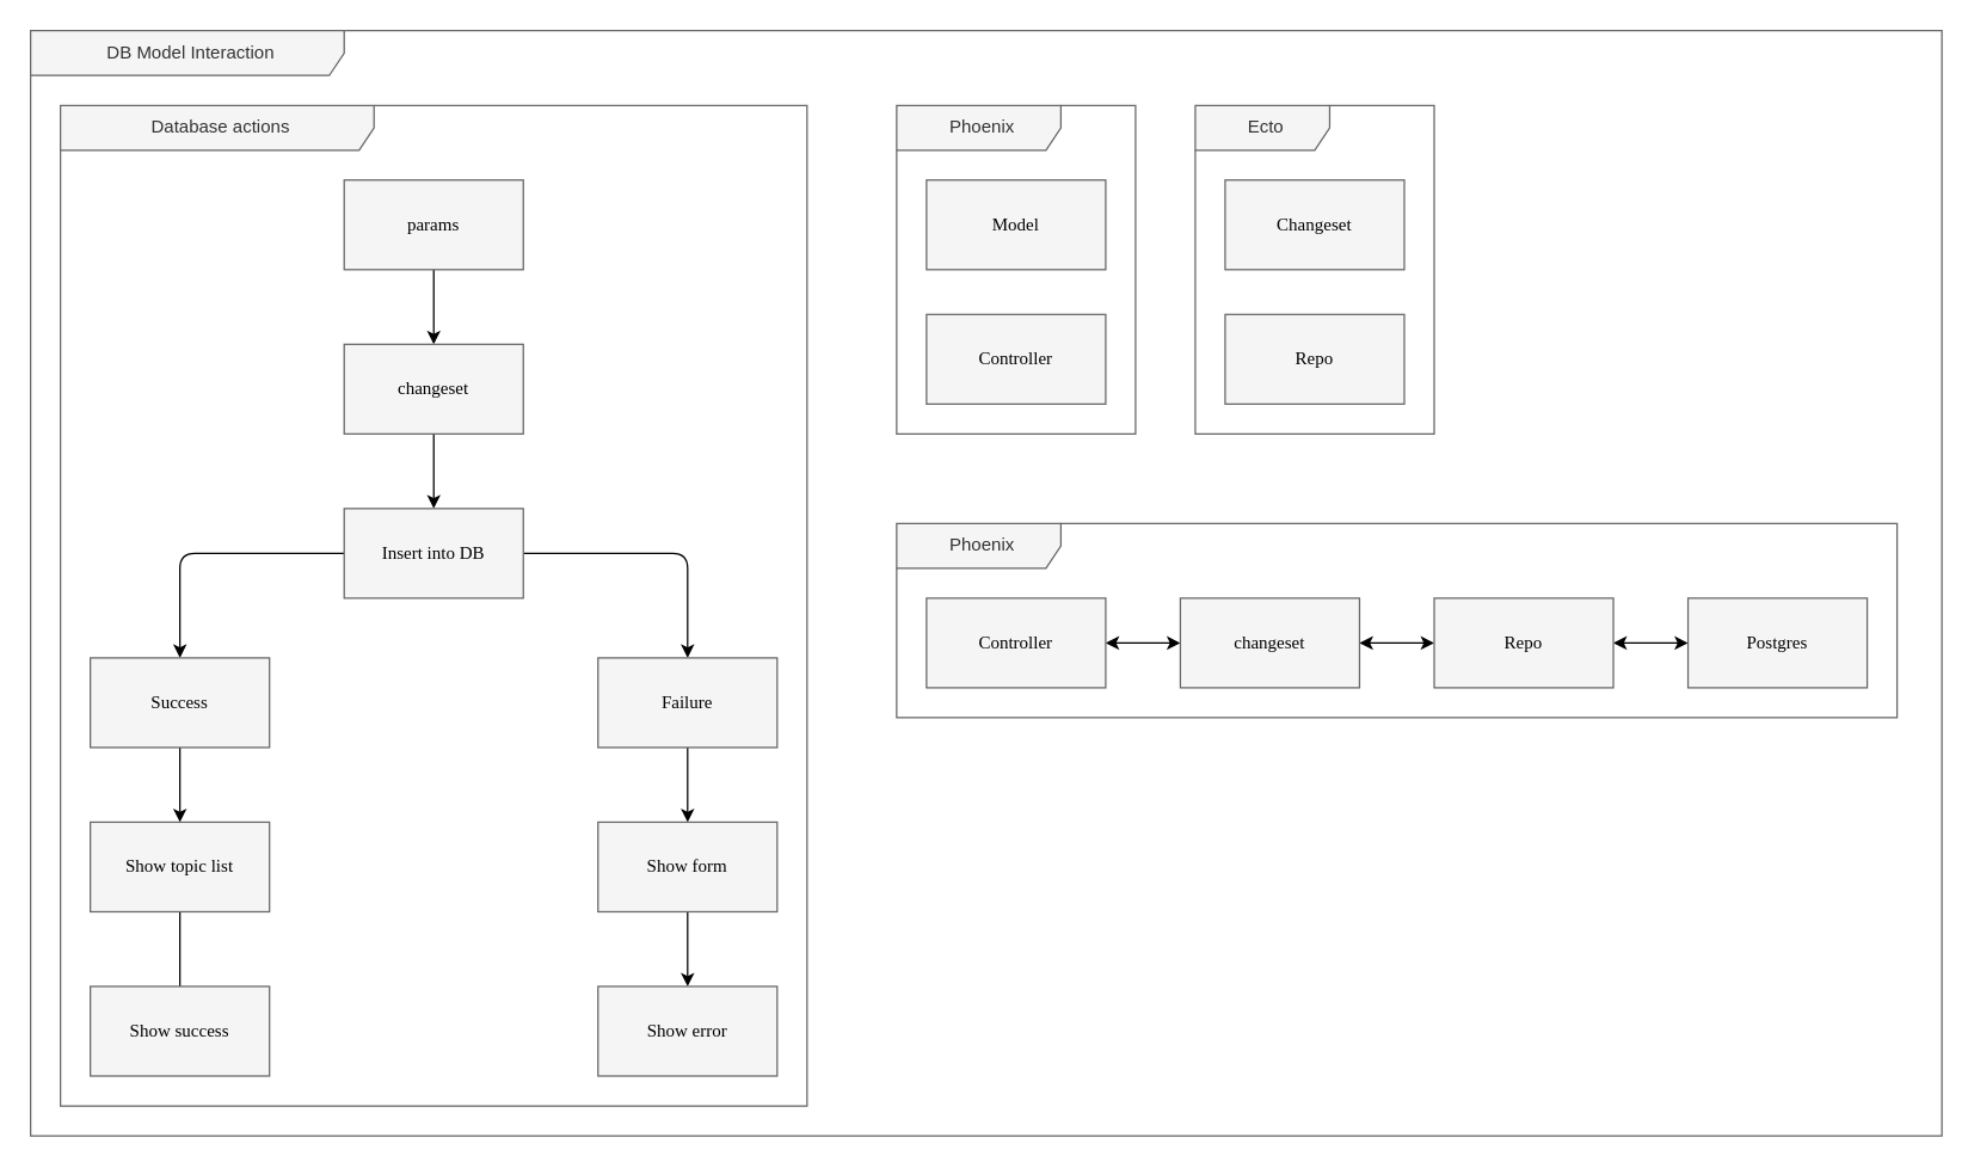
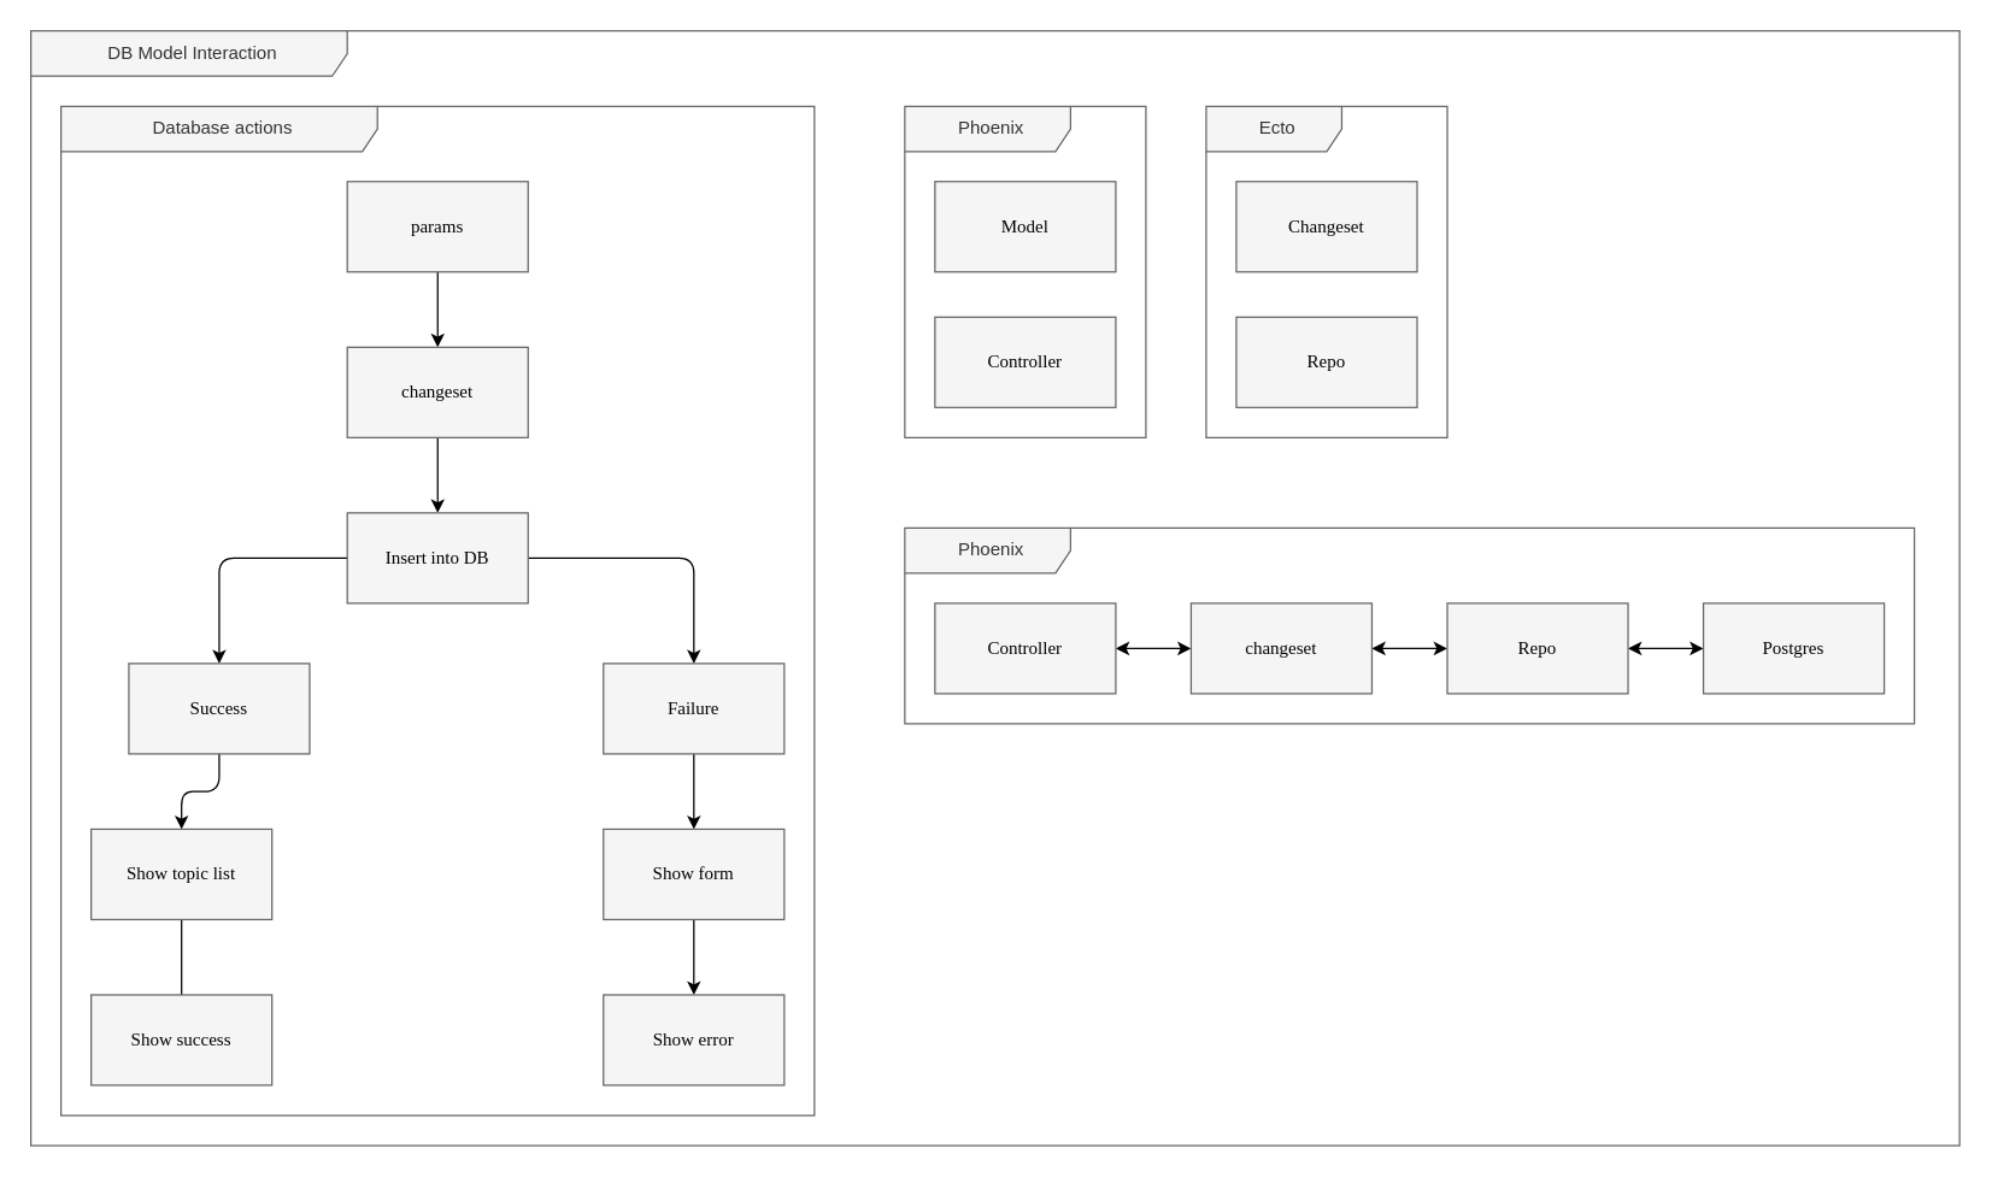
  <mxCell id="0" />
  <mxCell id="1" parent="0" />
  <mxCell id="2" value="DB Model Interaction" style="shape=umlFrame;whiteSpace=wrap;html=1;width=210;height=30;boundedLbl=1;verticalAlign=middle;align=center;spacingLeft=5;rounded=0;sketch=0;fontColor=#333333;strokeColor=#666666;fillColor=#f5f5f5;" vertex="1" parent="1"><mxGeometry x="20" y="20" width="1280" height="740" as="geometry" /></mxCell>
  <mxCell id="3" value="Phoenix" style="shape=umlFrame;whiteSpace=wrap;html=1;width=110;height=30;boundedLbl=1;verticalAlign=middle;align=center;spacingLeft=5;rounded=0;sketch=0;fontColor=#333333;strokeColor=#666666;fillColor=#f5f5f5;" vertex="1" parent="1"><mxGeometry x="600" y="350" width="670" height="130" as="geometry" /></mxCell>
  <mxCell id="4" value="Ecto" style="shape=umlFrame;whiteSpace=wrap;html=1;width=90;height=30;boundedLbl=1;verticalAlign=middle;align=center;spacingLeft=5;rounded=0;sketch=0;fontColor=#333333;strokeColor=#666666;fillColor=#f5f5f5;" vertex="1" parent="1"><mxGeometry x="800" y="70" width="160" height="220" as="geometry" /></mxCell>
  <mxCell id="5" value="Phoenix" style="shape=umlFrame;whiteSpace=wrap;html=1;width=110;height=30;boundedLbl=1;verticalAlign=middle;align=center;spacingLeft=5;rounded=0;sketch=0;fontColor=#333333;strokeColor=#666666;fillColor=#f5f5f5;" vertex="1" parent="1"><mxGeometry x="600" y="70" width="160" height="220" as="geometry" /></mxCell>
  <mxCell id="6" value="Database actions" style="shape=umlFrame;whiteSpace=wrap;html=1;width=210;height=30;boundedLbl=1;verticalAlign=middle;align=center;spacingLeft=5;rounded=0;sketch=0;fontColor=#333333;strokeColor=#666666;fillColor=#f5f5f5;" parent="1" vertex="1"><mxGeometry x="40" y="70" width="500" height="670" as="geometry" /></mxCell>
  <mxCell id="7" style="edgeStyle=orthogonalEdgeStyle;rounded=1;orthogonalLoop=1;jettySize=auto;html=1;entryX=0.5;entryY=0;entryDx=0;entryDy=0;strokeColor=#000000;" parent="1" source="8" target="10" edge="1"><mxGeometry relative="1" as="geometry" /></mxCell>
  <mxCell id="8" value="params" style="rounded=0;whiteSpace=wrap;html=1;fillColor=#f5f5f5;strokeColor=#666666;fontColor=#000000;fontFamily=Verdana;" parent="1" vertex="1"><mxGeometry x="230" y="120" width="120" height="60" as="geometry" /></mxCell>
  <mxCell id="9" style="edgeStyle=orthogonalEdgeStyle;rounded=1;orthogonalLoop=1;jettySize=auto;html=1;strokeColor=#000000;" parent="1" source="10" target="13" edge="1"><mxGeometry relative="1" as="geometry" /></mxCell>
  <mxCell id="10" value="changeset" style="rounded=0;whiteSpace=wrap;html=1;fillColor=#f5f5f5;strokeColor=#666666;fontColor=#000000;fontFamily=Verdana;" parent="1" vertex="1"><mxGeometry x="230" y="230" width="120" height="60" as="geometry" /></mxCell>
  <mxCell id="11" style="edgeStyle=orthogonalEdgeStyle;rounded=1;orthogonalLoop=1;jettySize=auto;html=1;entryX=0.5;entryY=0;entryDx=0;entryDy=0;strokeColor=#000000;" parent="1" source="13" target="15" edge="1"><mxGeometry relative="1" as="geometry" /></mxCell>
  <mxCell id="12" style="edgeStyle=orthogonalEdgeStyle;rounded=1;orthogonalLoop=1;jettySize=auto;html=1;strokeColor=#000000;" edge="1" parent="1" source="13" target="20"><mxGeometry relative="1" as="geometry" /></mxCell>
  <mxCell id="13" value="Insert into DB" style="rounded=0;whiteSpace=wrap;html=1;fillColor=#f5f5f5;strokeColor=#666666;fontColor=#000000;fontFamily=Verdana;" parent="1" vertex="1"><mxGeometry x="230" y="340" width="120" height="60" as="geometry" /></mxCell>
  <mxCell id="14" style="edgeStyle=orthogonalEdgeStyle;rounded=1;orthogonalLoop=1;jettySize=auto;html=1;entryX=0.5;entryY=0;entryDx=0;entryDy=0;strokeColor=#000000;" parent="1" source="15" target="17" edge="1"><mxGeometry relative="1" as="geometry" /></mxCell>
- <mxCell id="15" value="Success" style="rounded=0;whiteSpace=wrap;html=1;fillColor=#f5f5f5;strokeColor=#666666;fontColor=#000000;fontFamily=Verdana;" parent="1" vertex="1"><mxGeometry x="60" y="440" width="120" height="60" as="geometry" /></mxCell>
+ <mxCell id="15" value="Success" style="rounded=0;whiteSpace=wrap;html=1;fillColor=#f5f5f5;strokeColor=#666666;fontColor=#000000;fontFamily=Verdana;" parent="1" vertex="1"><mxGeometry x="85" y="440" width="120" height="60" as="geometry" /></mxCell>
  <mxCell id="16" style="edgeStyle=orthogonalEdgeStyle;rounded=0;orthogonalLoop=1;jettySize=auto;html=1;entryX=0.5;entryY=0;entryDx=0;entryDy=0;strokeColor=#000000;endArrow=none;" edge="1" parent="1" source="17" target="18"><mxGeometry relative="1" as="geometry" /></mxCell>
  <mxCell id="17" value="Show topic list" style="rounded=0;whiteSpace=wrap;html=1;fillColor=#f5f5f5;strokeColor=#666666;fontColor=#000000;fontFamily=Verdana;" parent="1" vertex="1"><mxGeometry x="60" y="550" width="120" height="60" as="geometry" /></mxCell>
  <mxCell id="18" value="Show success" style="rounded=0;whiteSpace=wrap;html=1;fillColor=#f5f5f5;strokeColor=#666666;fontColor=#000000;fontFamily=Verdana;" vertex="1" parent="1"><mxGeometry x="60" y="660" width="120" height="60" as="geometry" /></mxCell>
  <mxCell id="19" style="edgeStyle=orthogonalEdgeStyle;rounded=1;orthogonalLoop=1;jettySize=auto;html=1;entryX=0.5;entryY=0;entryDx=0;entryDy=0;strokeColor=#000000;" edge="1" parent="1" source="20" target="22"><mxGeometry relative="1" as="geometry" /></mxCell>
  <mxCell id="20" value="Failure" style="rounded=0;whiteSpace=wrap;html=1;fillColor=#f5f5f5;strokeColor=#666666;fontColor=#000000;fontFamily=Verdana;" vertex="1" parent="1"><mxGeometry x="400" y="440" width="120" height="60" as="geometry" /></mxCell>
  <mxCell id="21" style="edgeStyle=orthogonalEdgeStyle;rounded=0;orthogonalLoop=1;jettySize=auto;html=1;entryX=0.5;entryY=0;entryDx=0;entryDy=0;strokeColor=#000000;" edge="1" parent="1" source="22" target="23"><mxGeometry relative="1" as="geometry" /></mxCell>
  <mxCell id="22" value="Show form" style="rounded=0;whiteSpace=wrap;html=1;fillColor=#f5f5f5;strokeColor=#666666;fontColor=#000000;fontFamily=Verdana;" vertex="1" parent="1"><mxGeometry x="400" y="550" width="120" height="60" as="geometry" /></mxCell>
  <mxCell id="23" value="Show error" style="rounded=0;whiteSpace=wrap;html=1;fillColor=#f5f5f5;strokeColor=#666666;fontColor=#000000;fontFamily=Verdana;" vertex="1" parent="1"><mxGeometry x="400" y="660" width="120" height="60" as="geometry" /></mxCell>
  <mxCell id="24" value="Model" style="rounded=0;whiteSpace=wrap;html=1;fillColor=#f5f5f5;strokeColor=#666666;fontColor=#000000;fontFamily=Verdana;" vertex="1" parent="1"><mxGeometry x="620" y="120" width="120" height="60" as="geometry" /></mxCell>
  <mxCell id="25" value="Controller" style="rounded=0;whiteSpace=wrap;html=1;fillColor=#f5f5f5;strokeColor=#666666;fontColor=#000000;fontFamily=Verdana;" vertex="1" parent="1"><mxGeometry x="620" y="210" width="120" height="60" as="geometry" /></mxCell>
  <mxCell id="26" value="Changeset" style="rounded=0;whiteSpace=wrap;html=1;fillColor=#f5f5f5;strokeColor=#666666;fontColor=#000000;fontFamily=Verdana;" vertex="1" parent="1"><mxGeometry x="820" y="120" width="120" height="60" as="geometry" /></mxCell>
  <mxCell id="27" value="Repo" style="rounded=0;whiteSpace=wrap;html=1;fillColor=#f5f5f5;strokeColor=#666666;fontColor=#000000;fontFamily=Verdana;" vertex="1" parent="1"><mxGeometry x="820" y="210" width="120" height="60" as="geometry" /></mxCell>
  <mxCell id="28" style="edgeStyle=orthogonalEdgeStyle;rounded=1;orthogonalLoop=1;jettySize=auto;html=1;entryX=0;entryY=0.5;entryDx=0;entryDy=0;strokeColor=#000000;startArrow=classic;startFill=1;" edge="1" parent="1" source="29" target="31"><mxGeometry relative="1" as="geometry" /></mxCell>
  <mxCell id="29" value="Controller" style="rounded=0;whiteSpace=wrap;html=1;fillColor=#f5f5f5;strokeColor=#666666;fontColor=#000000;fontFamily=Verdana;" vertex="1" parent="1"><mxGeometry x="620" y="400" width="120" height="60" as="geometry" /></mxCell>
  <mxCell id="30" style="edgeStyle=orthogonalEdgeStyle;rounded=1;orthogonalLoop=1;jettySize=auto;html=1;entryX=0;entryY=0.5;entryDx=0;entryDy=0;startArrow=classic;startFill=1;strokeColor=#000000;" edge="1" parent="1" source="31" target="33"><mxGeometry relative="1" as="geometry" /></mxCell>
  <mxCell id="31" value="changeset" style="rounded=0;whiteSpace=wrap;html=1;fillColor=#f5f5f5;strokeColor=#666666;fontColor=#000000;fontFamily=Verdana;" vertex="1" parent="1"><mxGeometry x="790" y="400" width="120" height="60" as="geometry" /></mxCell>
  <mxCell id="32" style="edgeStyle=orthogonalEdgeStyle;rounded=1;orthogonalLoop=1;jettySize=auto;html=1;entryX=0;entryY=0.5;entryDx=0;entryDy=0;startArrow=classic;startFill=1;strokeColor=#000000;" edge="1" parent="1" source="33" target="34"><mxGeometry relative="1" as="geometry" /></mxCell>
  <mxCell id="33" value="Repo" style="rounded=0;whiteSpace=wrap;html=1;fillColor=#f5f5f5;strokeColor=#666666;fontColor=#000000;fontFamily=Verdana;" vertex="1" parent="1"><mxGeometry x="960" y="400" width="120" height="60" as="geometry" /></mxCell>
  <mxCell id="34" value="Postgres" style="rounded=0;whiteSpace=wrap;html=1;fillColor=#f5f5f5;strokeColor=#666666;fontColor=#000000;fontFamily=Verdana;" vertex="1" parent="1"><mxGeometry x="1130" y="400" width="120" height="60" as="geometry" /></mxCell>
